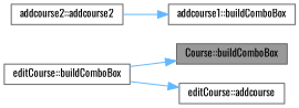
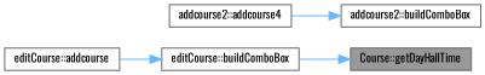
  digraph {
    fontname=Oswald
    rankdir=RL
    node [color=grey40 fillcolor=white fontname=Oswald fontsize=10 shape=box style=filled]
    edge [color=steelblue1 dir=back fontname=Oswald fontsize=10 labelfontname=Helvetica labelfontsize=10 style=solid]
-   n1 [color=gray40 fillcolor=grey60 fontcolor=black height=0.2 label="Course::buildComboBox" width=0.4]
+   n1 [color=gray40 fillcolor=grey60 fontcolor=black height=0.2 label="Course::getDayHallTime" width=0.4]
    n2 [height=0.2 label="editCourse::buildComboBox" width=0.4]
-   n3 [height=0.2 label="addcourse1::buildComboBox" width=0.4]
-   n4 [height=0.2 label="addcourse2::addcourse2" width=0.4]
+   n3 [height=0.2 label="addcourse2::buildComboBox" width=0.4]
+   n4 [height=0.2 label="addcourse2::addcourse4" width=0.4]
    n5 [height=0.2 label="editCourse::addcourse" width=0.4]
    n1 -> n2
-   n5 -> n2
+   n2 -> n5
    n3 -> n4
  }
